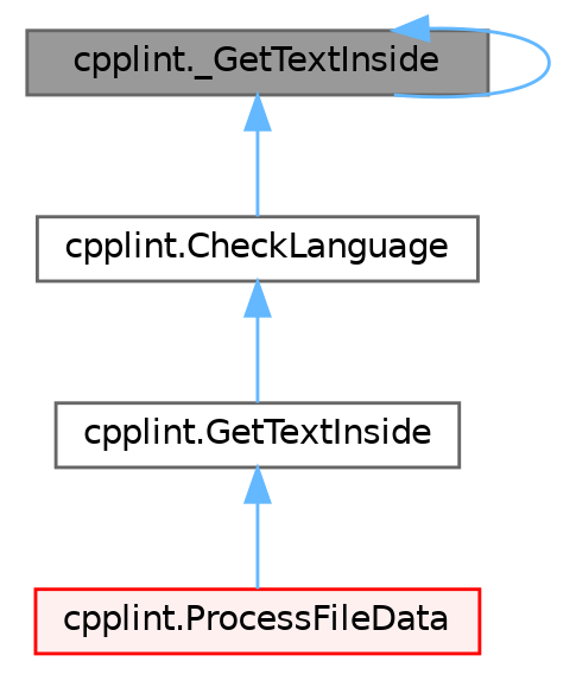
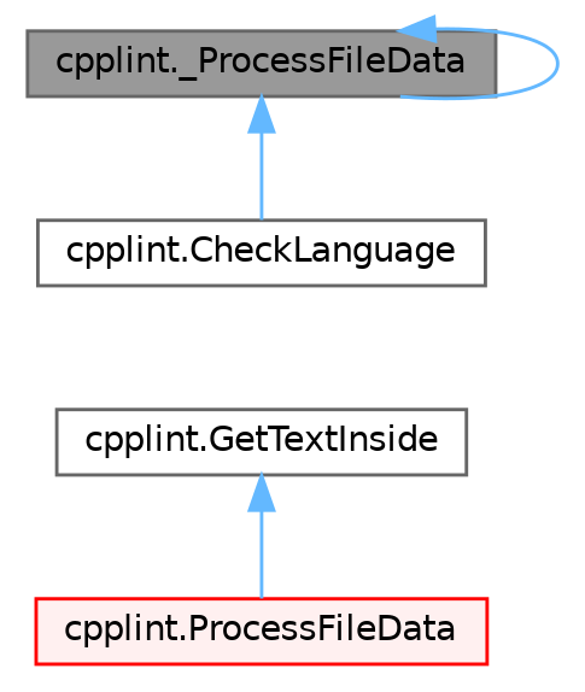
  digraph {
    rankdir=TB
    node [color=grey40 fillcolor=white fontname=Helvetica fontsize=10 shape=box style=filled]
    edge [color=steelblue1 dir=back fontname=Helvetica fontsize=10 labelfontname=Helvetica labelfontsize=10 style=solid]
-   n1 [color=gray40 fillcolor=grey60 fontcolor=black height=0.2 label="cpplint._GetTextInside" width=0.4]
+   n1 [color=gray40 fillcolor=grey60 fontcolor=black height=0.2 label="cpplint._ProcessFileData" width=0.4]
    n2 [height=0.2 label="cpplint.CheckLanguage" width=0.4]
    n3 [height=0.2 label="cpplint.GetTextInside" width=0.4]
    n4 [color=red fillcolor="#FFF0F0" height=0.2 label="cpplint.ProcessFileData" width=0.4]
    n1 -> n1
    n1 -> n2
-   n2 -> n3
    n3 -> n4
  }
